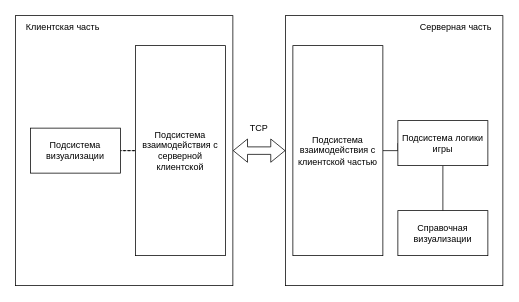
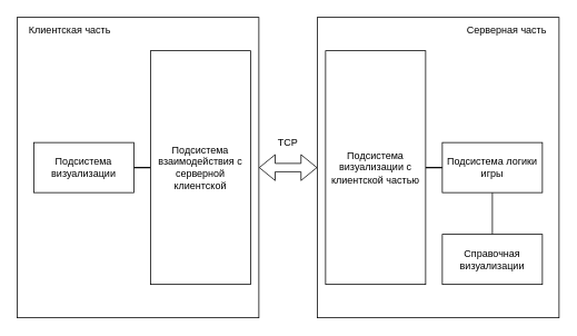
  <mxCell id="0" />
  <mxCell id="1" parent="0" />
  <mxCell id="2" value="" style="rounded=0;whiteSpace=wrap;html=1;align=right;" parent="1" vertex="1"><mxGeometry x="380" y="20" width="290" height="360" as="geometry" /></mxCell>
  <mxCell id="3" style="edgeStyle=orthogonalEdgeStyle;rounded=0;orthogonalLoop=1;jettySize=auto;html=1;exitX=1;exitY=0.5;exitDx=0;exitDy=0;endArrow=none;endFill=0;" edge="1" parent="1" source="4" target="10"><mxGeometry relative="1" as="geometry" /></mxCell>
- <mxCell id="4" value="Подсистема взаимодействия с клиентской частью" style="rounded=0;whiteSpace=wrap;html=1;" parent="1" vertex="1"><mxGeometry x="390" y="60" width="120" height="280" as="geometry" /></mxCell>
+ <mxCell id="4" value="Подсистема визуализации с клиентской частью" style="rounded=0;whiteSpace=wrap;html=1;" parent="1" vertex="1"><mxGeometry x="390" y="60" width="120" height="280" as="geometry" /></mxCell>
  <mxCell id="5" value="" style="rounded=0;whiteSpace=wrap;html=1;" parent="1" vertex="1"><mxGeometry x="20" y="20" width="290" height="360" as="geometry" /></mxCell>
- <mxCell id="6" style="edgeStyle=orthogonalEdgeStyle;rounded=0;orthogonalLoop=1;jettySize=auto;html=1;exitX=0;exitY=0.5;exitDx=0;exitDy=0;endArrow=none;endFill=0;dashed=1;" edge="1" parent="1" source="7" target="8"><mxGeometry relative="1" as="geometry" /></mxCell>
+ <mxCell id="6" style="edgeStyle=orthogonalEdgeStyle;rounded=0;orthogonalLoop=1;jettySize=auto;html=1;exitX=0;exitY=0.5;exitDx=0;exitDy=0;endArrow=none;endFill=0;" edge="1" parent="1" source="7" target="8"><mxGeometry relative="1" as="geometry" /></mxCell>
  <mxCell id="7" value="&lt;span&gt;Подсистема взаимодействия с серверной клиентской&lt;/span&gt;" style="rounded=0;whiteSpace=wrap;html=1;" parent="1" vertex="1"><mxGeometry x="180" y="60" width="120" height="280" as="geometry" /></mxCell>
  <mxCell id="8" value="Подсистема визуализации" style="rounded=0;whiteSpace=wrap;html=1;" parent="1" vertex="1"><mxGeometry x="40" y="170" width="120" height="60" as="geometry" /></mxCell>
  <mxCell id="9" style="edgeStyle=none;rounded=0;orthogonalLoop=1;jettySize=auto;html=1;exitX=0.5;exitY=1;exitDx=0;exitDy=0;entryX=0.5;entryY=0;entryDx=0;entryDy=0;endArrow=none;endFill=0;" parent="1" source="10" target="15" edge="1"><mxGeometry relative="1" as="geometry" /></mxCell>
- <mxCell id="10" value="Подсистема логики игры" style="rounded=0;whiteSpace=wrap;html=1;" parent="1" vertex="1"><mxGeometry x="530" y="160" width="120" height="60" as="geometry" /></mxCell>
+ <mxCell id="10" value="Подсистема логики игры" style="rounded=0;whiteSpace=wrap;html=1;" parent="1" vertex="1"><mxGeometry x="530" y="170" width="120" height="60" as="geometry" /></mxCell>
  <mxCell id="11" value="" style="shape=flexArrow;endArrow=classic;startArrow=classic;html=1;rounded=0;entryX=0;entryY=0.5;entryDx=0;entryDy=0;exitX=1;exitY=0.5;exitDx=0;exitDy=0;" parent="1" source="5" target="2" edge="1"><mxGeometry width="100" height="100" relative="1" as="geometry"><mxPoint x="410" y="290" as="sourcePoint" /><mxPoint x="510" y="200" as="targetPoint" /></mxGeometry></mxCell>
  <mxCell id="12" value="TCP" style="text;html=1;strokeColor=none;fillColor=none;align=center;verticalAlign=middle;whiteSpace=wrap;rounded=0;" parent="1" vertex="1"><mxGeometry x="320" y="160" width="50" height="20" as="geometry" /></mxCell>
  <mxCell id="13" value="Клиентская часть" style="text;html=1;strokeColor=none;fillColor=none;align=center;verticalAlign=middle;whiteSpace=wrap;rounded=0;" parent="1" vertex="1"><mxGeometry x="20" y="20" width="126.5" height="30" as="geometry" /></mxCell>
  <mxCell id="14" value="Серверная часть" style="text;html=1;strokeColor=none;fillColor=none;align=center;verticalAlign=middle;whiteSpace=wrap;rounded=0;" parent="1" vertex="1"><mxGeometry x="543.5" y="20" width="126.5" height="30" as="geometry" /></mxCell>
  <mxCell id="15" value="Справочная визуализации" style="rounded=0;whiteSpace=wrap;html=1;" parent="1" vertex="1"><mxGeometry x="530" y="280" width="120" height="60" as="geometry" /></mxCell>
